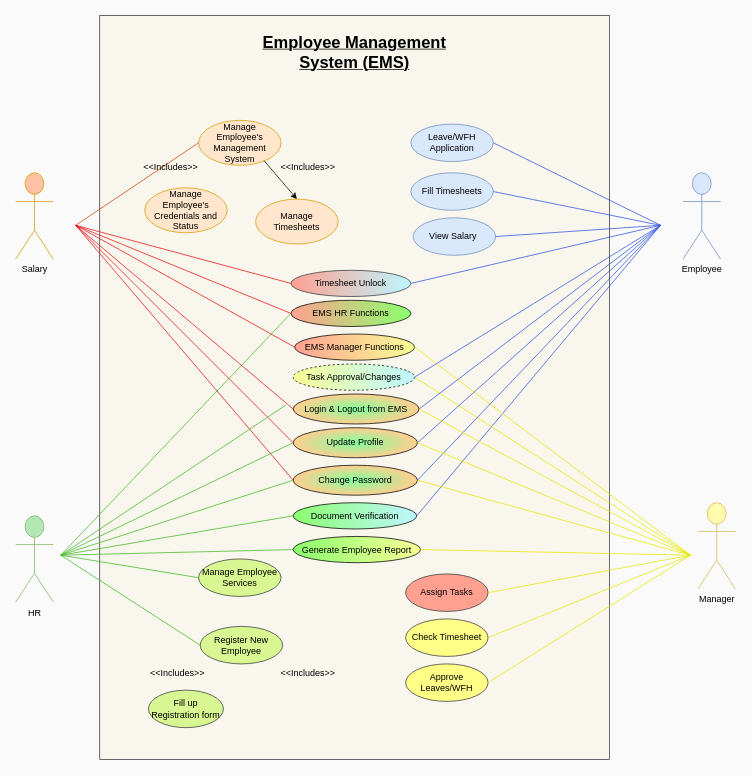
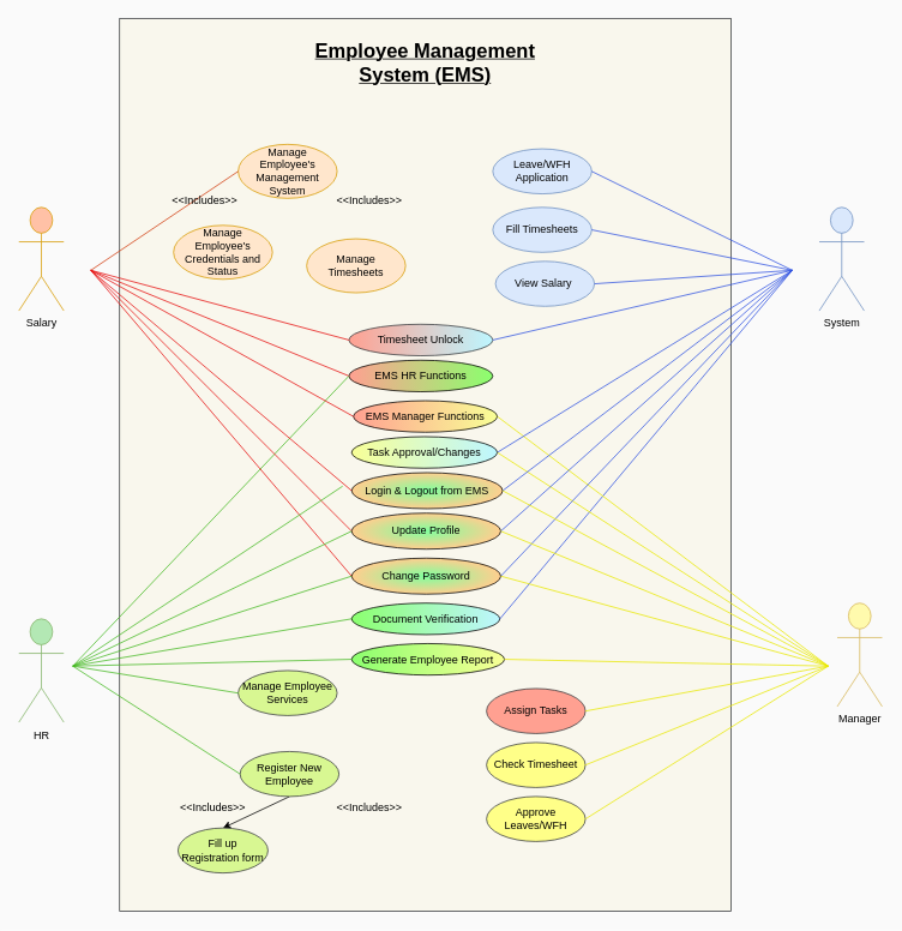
  <mxCell id="0" />
  <mxCell id="1" parent="0" />
  <mxCell id="2" value="" style="html=1;fillColor=#f9f7ed;strokeColor=#36393d;" parent="1" vertex="1"><mxGeometry x="132" y="20" width="680" height="992.5" as="geometry" /></mxCell>
  <mxCell id="3" value="Manage&lt;br&gt;Employee's Management System" style="ellipse;whiteSpace=wrap;html=1;fillColor=#ffe6cc;strokeColor=#d79b00;" parent="1" vertex="1"><mxGeometry x="263.88" y="160" width="110" height="60" as="geometry" /></mxCell>
  <mxCell id="4" value="Manage&lt;br&gt;Employee's Credentials and Status" style="ellipse;whiteSpace=wrap;html=1;fillColor=#ffe6cc;strokeColor=#d79b00;" parent="1" vertex="1"><mxGeometry x="192" y="250" width="110" height="60" as="geometry" /></mxCell>
  <mxCell id="5" value="Manage Timesheets" style="ellipse;whiteSpace=wrap;html=1;fillColor=#ffe6cc;strokeColor=#d79b00;" parent="1" vertex="1"><mxGeometry x="340" y="265" width="110" height="60" as="geometry" /></mxCell>
- <mxCell id="6" value="Employee" style="shape=umlActor;verticalLabelPosition=bottom;verticalAlign=top;html=1;fillColor=#dae8fc;strokeColor=#6c8ebf;" parent="1" vertex="1"><mxGeometry x="910" y="230" width="50" height="115" as="geometry" /></mxCell>
+ <mxCell id="6" value="System" style="shape=umlActor;verticalLabelPosition=bottom;verticalAlign=top;html=1;fillColor=#dae8fc;strokeColor=#6c8ebf;" parent="1" vertex="1"><mxGeometry x="910" y="230" width="50" height="115" as="geometry" /></mxCell>
  <mxCell id="7" value="Leave/WFH Application" style="ellipse;whiteSpace=wrap;html=1;fillColor=#dae8fc;strokeColor=#6c8ebf;" parent="1" vertex="1"><mxGeometry x="547" y="165" width="110" height="50" as="geometry" /></mxCell>
  <mxCell id="8" value="Fill Timesheets" style="ellipse;whiteSpace=wrap;html=1;fillColor=#dae8fc;strokeColor=#6c8ebf;" parent="1" vertex="1"><mxGeometry x="547" y="230" width="110" height="50" as="geometry" /></mxCell>
  <mxCell id="9" value="View Salary&amp;nbsp;" style="ellipse;whiteSpace=wrap;html=1;fillColor=#dae8fc;strokeColor=#6c8ebf;" parent="1" vertex="1"><mxGeometry x="550" y="290" width="110" height="50" as="geometry" /></mxCell>
  <mxCell id="10" value="Assign Tasks" style="ellipse;whiteSpace=wrap;html=1;fillColor=#ffa091;strokeColor=#36393d;" parent="1" vertex="1"><mxGeometry x="540" y="765" width="110" height="50" as="geometry" /></mxCell>
  <mxCell id="11" value="Approve Leaves/WFH" style="ellipse;whiteSpace=wrap;html=1;fillColor=#ffff88;strokeColor=#36393d;" parent="1" vertex="1"><mxGeometry x="540" y="885" width="110" height="50" as="geometry" /></mxCell>
  <mxCell id="12" value="Check Timesheet" style="ellipse;whiteSpace=wrap;html=1;fillColor=#ffff88;strokeColor=#36393d;" parent="1" vertex="1"><mxGeometry x="540" y="825" width="110" height="50" as="geometry" /></mxCell>
  <mxCell id="13" value="Login &amp;amp; Logout from EMS" style="ellipse;whiteSpace=wrap;html=1;gradientColor=#FFCE8F;fillColor=#80FF9D;gradientDirection=radial;" parent="1" vertex="1"><mxGeometry x="390" y="525" width="168" height="40" as="geometry" /></mxCell>
  <mxCell id="14" value="Update Profile" style="ellipse;whiteSpace=wrap;html=1;fillColor=#80FF9D;gradientColor=#FFCE8F;gradientDirection=radial;" parent="1" vertex="1"><mxGeometry x="390" y="570" width="165.88" height="40" as="geometry" /></mxCell>
  <mxCell id="15" value="Change Password" style="ellipse;whiteSpace=wrap;html=1;fillColor=#80FF9D;gradientColor=#FFCE8F;gradientDirection=radial;" parent="1" vertex="1"><mxGeometry x="390" y="620" width="165.88" height="40" as="geometry" /></mxCell>
  <mxCell id="16" value="&lt;b&gt;&lt;u&gt;&lt;font style=&quot;font-size: 22px;&quot;&gt;Employee Management System (EMS)&lt;/font&gt;&lt;/u&gt;&lt;/b&gt;" style="text;html=1;strokeColor=none;fillColor=none;align=center;verticalAlign=middle;whiteSpace=wrap;rounded=0;" parent="1" vertex="1"><mxGeometry x="313" y="60" width="318" height="20" as="geometry" /></mxCell>
  <mxCell id="17" value="HR" style="shape=umlActor;verticalLabelPosition=bottom;verticalAlign=top;html=1;fillColor=#B3E8B4;strokeColor=#82b366;" parent="1" vertex="1"><mxGeometry x="20" y="687.5" width="50" height="115" as="geometry" /></mxCell>
  <mxCell id="18" value="Document Verification" style="ellipse;whiteSpace=wrap;html=1;gradientColor=#BDF6FF;gradientDirection=east;fillColor=#8BFF6E;" parent="1" vertex="1"><mxGeometry x="390" y="670" width="164.88" height="35" as="geometry" /></mxCell>
+ <mxCell id="19" style="edgeStyle=none;rounded=0;orthogonalLoop=1;jettySize=auto;html=1;exitX=0.5;exitY=1;exitDx=0;exitDy=0;entryX=0.5;entryY=0;entryDx=0;entryDy=0;" parent="1" source="20" target="21" edge="1"><mxGeometry relative="1" as="geometry" /></mxCell>
  <mxCell id="20" value="Register New Employee" style="ellipse;whiteSpace=wrap;html=1;fillColor=#D8F792;strokeColor=#36393d;" parent="1" vertex="1"><mxGeometry x="266" y="835" width="110" height="50" as="geometry" /></mxCell>
  <mxCell id="21" value="Fill up Registration form" style="ellipse;whiteSpace=wrap;html=1;fillColor=#D8F792;strokeColor=#36393d;" parent="1" vertex="1"><mxGeometry x="197" y="920" width="100" height="50" as="geometry" /></mxCell>
  <mxCell id="22" value="Manage Employee Services" style="ellipse;whiteSpace=wrap;html=1;fillColor=#D8F792;strokeColor=#36393d;" parent="1" vertex="1"><mxGeometry x="263.88" y="745" width="110" height="50" as="geometry" /></mxCell>
  <mxCell id="23" value="&amp;lt;&amp;lt;Includes&amp;gt;&amp;gt;" style="text;html=1;strokeColor=none;fillColor=none;align=center;verticalAlign=middle;whiteSpace=wrap;rounded=0;" parent="1" vertex="1"><mxGeometry x="380" y="890" width="60" height="15" as="geometry" /></mxCell>
  <mxCell id="24" value="Salary" style="shape=umlActor;verticalLabelPosition=bottom;verticalAlign=top;html=1;fillColor=#FFC1A6;strokeColor=#d79b00;" parent="1" vertex="1"><mxGeometry x="20" y="230" width="50" height="115" as="geometry" /></mxCell>
  <mxCell id="25" value="Manager" style="shape=umlActor;verticalLabelPosition=bottom;verticalAlign=top;html=1;fillColor=#FFFAAD;strokeColor=#d6b656;" parent="1" vertex="1"><mxGeometry x="930" y="670" width="50" height="115" as="geometry" /></mxCell>
  <mxCell id="26" value="" style="endArrow=none;html=1;rounded=0;entryX=0;entryY=0.5;entryDx=0;entryDy=0;fillColor=#ffe6cc;strokeColor=#D13A0D;" parent="1" target="3" edge="1"><mxGeometry width="50" height="50" relative="1" as="geometry"><mxPoint x="100" y="300" as="sourcePoint" /><mxPoint x="620" y="430" as="targetPoint" /></mxGeometry></mxCell>
  <mxCell id="27" value="Generate Employee Report" style="ellipse;whiteSpace=wrap;html=1;gradientColor=#F8FF96;fillColor=#8BFF6E;gradientDirection=east;" parent="1" vertex="1"><mxGeometry x="390" y="715" width="170" height="35" as="geometry" /></mxCell>
  <mxCell id="28" value="" style="endArrow=none;html=1;rounded=0;entryX=0;entryY=0.5;entryDx=0;entryDy=0;strokeColor=#44B821;" parent="1" target="27" edge="1"><mxGeometry width="50" height="50" relative="1" as="geometry"><mxPoint x="80" y="740" as="sourcePoint" /><mxPoint x="273.88" y="215" as="targetPoint" /></mxGeometry></mxCell>
  <mxCell id="29" value="" style="endArrow=none;html=1;rounded=0;exitX=1;exitY=0.5;exitDx=0;exitDy=0;strokeColor=#2F53E0;" parent="1" source="9" edge="1"><mxGeometry width="50" height="50" relative="1" as="geometry"><mxPoint x="660" y="420" as="sourcePoint" /><mxPoint x="880" y="300" as="targetPoint" /></mxGeometry></mxCell>
  <mxCell id="30" value="" style="endArrow=none;html=1;rounded=0;exitX=1;exitY=0.5;exitDx=0;exitDy=0;strokeColor=#2F53E0;" parent="1" source="8" edge="1"><mxGeometry width="50" height="50" relative="1" as="geometry"><mxPoint x="670" y="335" as="sourcePoint" /><mxPoint x="880" y="300" as="targetPoint" /></mxGeometry></mxCell>
  <mxCell id="31" value="" style="endArrow=none;html=1;rounded=0;exitX=1;exitY=0.5;exitDx=0;exitDy=0;strokeColor=#2F53E0;" parent="1" source="7" edge="1"><mxGeometry width="50" height="50" relative="1" as="geometry"><mxPoint x="680" y="345" as="sourcePoint" /><mxPoint x="880" y="300" as="targetPoint" /></mxGeometry></mxCell>
  <mxCell id="32" style="edgeStyle=none;rounded=0;orthogonalLoop=1;jettySize=auto;html=1;exitX=0.5;exitY=1;exitDx=0;exitDy=0;" parent="1" edge="1"><mxGeometry relative="1" as="geometry"><mxPoint x="482" y="470" as="sourcePoint" /><mxPoint x="482" y="470" as="targetPoint" /></mxGeometry></mxCell>
  <mxCell id="33" value="" style="endArrow=none;html=1;rounded=0;entryX=1;entryY=0.5;entryDx=0;entryDy=0;strokeColor=#E8E800;" parent="1" target="27" edge="1"><mxGeometry width="50" height="50" relative="1" as="geometry"><mxPoint x="920" y="740" as="sourcePoint" /><mxPoint x="530" y="460" as="targetPoint" /></mxGeometry></mxCell>
  <mxCell id="34" value="" style="endArrow=none;html=1;rounded=0;entryX=0;entryY=0.5;entryDx=0;entryDy=0;strokeColor=#44B821;" parent="1" target="18" edge="1"><mxGeometry width="50" height="50" relative="1" as="geometry"><mxPoint x="80" y="740" as="sourcePoint" /><mxPoint x="407" y="425" as="targetPoint" /></mxGeometry></mxCell>
  <mxCell id="35" value="" style="endArrow=none;html=1;rounded=0;exitX=1;exitY=0.5;exitDx=0;exitDy=0;strokeColor=#2F53E0;" parent="1" source="18" edge="1"><mxGeometry width="50" height="50" relative="1" as="geometry"><mxPoint x="670" y="335" as="sourcePoint" /><mxPoint x="880" y="300" as="targetPoint" /></mxGeometry></mxCell>
  <mxCell id="36" value="Timesheet Unlock" style="ellipse;whiteSpace=wrap;html=1;fillColor=#FFA091;strokeColor=#36393d;gradientColor=#BDF6FF;gradientDirection=east;" parent="1" vertex="1"><mxGeometry x="387" y="360" width="160" height="35" as="geometry" /></mxCell>
  <mxCell id="37" value="" style="endArrow=none;html=1;rounded=0;entryX=0;entryY=0.5;entryDx=0;entryDy=0;strokeColor=#E60E0E;" parent="1" target="36" edge="1"><mxGeometry width="50" height="50" relative="1" as="geometry"><mxPoint x="100" y="300" as="sourcePoint" /><mxPoint x="273.88" y="355" as="targetPoint" /></mxGeometry></mxCell>
  <mxCell id="38" value="" style="endArrow=none;html=1;rounded=0;exitX=1;exitY=0.5;exitDx=0;exitDy=0;strokeColor=#2F53E0;" parent="1" source="36" edge="1"><mxGeometry width="50" height="50" relative="1" as="geometry"><mxPoint x="570" y="480" as="sourcePoint" /><mxPoint x="880" y="300" as="targetPoint" /></mxGeometry></mxCell>
  <mxCell id="39" value="EMS HR Functions" style="ellipse;whiteSpace=wrap;html=1;gradientColor=#8BFF6E;gradientDirection=east;fillColor=#FFA091;" parent="1" vertex="1"><mxGeometry x="387" y="400" width="160" height="35" as="geometry" /></mxCell>
  <mxCell id="40" value="" style="endArrow=none;html=1;rounded=0;entryX=0;entryY=0.5;entryDx=0;entryDy=0;strokeColor=#E60E0E;" parent="1" target="39" edge="1"><mxGeometry width="50" height="50" relative="1" as="geometry"><mxPoint x="100" y="300" as="sourcePoint" /><mxPoint x="397" y="387.5" as="targetPoint" /></mxGeometry></mxCell>
  <mxCell id="41" value="" style="endArrow=none;html=1;rounded=0;entryX=0;entryY=0.5;entryDx=0;entryDy=0;strokeColor=#44B821;" parent="1" target="39" edge="1"><mxGeometry width="50" height="50" relative="1" as="geometry"><mxPoint x="80" y="740" as="sourcePoint" /><mxPoint x="400" y="475" as="targetPoint" /></mxGeometry></mxCell>
  <mxCell id="42" value="EMS Manager Functions" style="ellipse;whiteSpace=wrap;html=1;gradientColor=#F8FF96;gradientDirection=east;fillColor=#FFA091;" parent="1" vertex="1"><mxGeometry x="392" y="445" width="160" height="35" as="geometry" /></mxCell>
  <mxCell id="43" value="" style="endArrow=none;html=1;rounded=0;entryX=0;entryY=0.5;entryDx=0;entryDy=0;strokeColor=#E60E0E;" parent="1" target="42" edge="1"><mxGeometry width="50" height="50" relative="1" as="geometry"><mxPoint x="100" y="300" as="sourcePoint" /><mxPoint x="402" y="427.5" as="targetPoint" /></mxGeometry></mxCell>
  <mxCell id="44" value="" style="endArrow=none;html=1;rounded=0;entryX=1;entryY=0.5;entryDx=0;entryDy=0;strokeColor=#E8E800;" parent="1" target="42" edge="1"><mxGeometry width="50" height="50" relative="1" as="geometry"><mxPoint x="920" y="740" as="sourcePoint" /><mxPoint x="567" y="560" as="targetPoint" /></mxGeometry></mxCell>
- <mxCell id="45" value="Task Approval/Changes" style="ellipse;whiteSpace=wrap;html=1;gradientColor=#BDF6FF;gradientDirection=east;fillColor=#F8FF96;dashed=1;" parent="1" vertex="1"><mxGeometry x="390" y="485" width="162" height="35" as="geometry" /></mxCell>
+ <mxCell id="45" value="Task Approval/Changes" style="ellipse;whiteSpace=wrap;html=1;gradientColor=#BDF6FF;gradientDirection=east;fillColor=#F8FF96;" parent="1" vertex="1"><mxGeometry x="390" y="485" width="162" height="35" as="geometry" /></mxCell>
  <mxCell id="46" value="" style="endArrow=none;html=1;rounded=0;entryX=1;entryY=0.5;entryDx=0;entryDy=0;strokeColor=#E8E800;" parent="1" target="45" edge="1"><mxGeometry width="50" height="50" relative="1" as="geometry"><mxPoint x="920" y="740" as="sourcePoint" /><mxPoint x="562" y="472.5" as="targetPoint" /></mxGeometry></mxCell>
  <mxCell id="47" value="" style="endArrow=none;html=1;rounded=0;exitX=1;exitY=0.5;exitDx=0;exitDy=0;strokeColor=#2F53E0;" parent="1" source="45" edge="1"><mxGeometry width="50" height="50" relative="1" as="geometry"><mxPoint x="560" y="562.5" as="sourcePoint" /><mxPoint x="880" y="300" as="targetPoint" /></mxGeometry></mxCell>
  <mxCell id="48" value="" style="endArrow=none;html=1;rounded=0;entryX=0;entryY=0.5;entryDx=0;entryDy=0;strokeColor=#44B821;" parent="1" target="22" edge="1"><mxGeometry width="50" height="50" relative="1" as="geometry"><mxPoint x="80" y="740" as="sourcePoint" /><mxPoint x="402" y="725" as="targetPoint" /></mxGeometry></mxCell>
  <mxCell id="49" value="" style="endArrow=none;html=1;rounded=0;entryX=0;entryY=0.5;entryDx=0;entryDy=0;strokeColor=#44B821;" parent="1" target="20" edge="1"><mxGeometry width="50" height="50" relative="1" as="geometry"><mxPoint x="80" y="740" as="sourcePoint" /><mxPoint x="241.76" y="795" as="targetPoint" /></mxGeometry></mxCell>
  <mxCell id="50" value="" style="endArrow=none;html=1;rounded=0;entryX=1;entryY=0.5;entryDx=0;entryDy=0;strokeColor=#E8E800;" parent="1" target="10" edge="1"><mxGeometry width="50" height="50" relative="1" as="geometry"><mxPoint x="920" y="740" as="sourcePoint" /><mxPoint x="572" y="725" as="targetPoint" /></mxGeometry></mxCell>
  <mxCell id="51" value="" style="endArrow=none;html=1;rounded=0;entryX=1;entryY=0.5;entryDx=0;entryDy=0;strokeColor=#E8E800;" parent="1" target="12" edge="1"><mxGeometry width="50" height="50" relative="1" as="geometry"><mxPoint x="920" y="740" as="sourcePoint" /><mxPoint x="660" y="800" as="targetPoint" /></mxGeometry></mxCell>
  <mxCell id="52" value="" style="endArrow=none;html=1;rounded=0;entryX=1;entryY=0.5;entryDx=0;entryDy=0;strokeColor=#E8E800;" parent="1" target="11" edge="1"><mxGeometry width="50" height="50" relative="1" as="geometry"><mxPoint x="920" y="740" as="sourcePoint" /><mxPoint x="660" y="860" as="targetPoint" /></mxGeometry></mxCell>
  <mxCell id="53" value="" style="endArrow=none;html=1;rounded=0;entryX=0;entryY=0.5;entryDx=0;entryDy=0;strokeColor=#E60E0E;" parent="1" target="14" edge="1"><mxGeometry width="50" height="50" relative="1" as="geometry"><mxPoint x="100" y="300" as="sourcePoint" /><mxPoint x="402" y="472.5" as="targetPoint" /></mxGeometry></mxCell>
  <mxCell id="54" value="" style="endArrow=none;html=1;rounded=0;entryX=0;entryY=0.5;entryDx=0;entryDy=0;strokeColor=#E60E0E;" parent="1" target="13" edge="1"><mxGeometry width="50" height="50" relative="1" as="geometry"><mxPoint x="100" y="300" as="sourcePoint" /><mxPoint x="402" y="512.5" as="targetPoint" /></mxGeometry></mxCell>
  <mxCell id="55" value="" style="endArrow=none;html=1;rounded=0;entryX=0;entryY=0.5;entryDx=0;entryDy=0;strokeColor=#E60E0E;" parent="1" target="15" edge="1"><mxGeometry width="50" height="50" relative="1" as="geometry"><mxPoint x="100" y="300" as="sourcePoint" /><mxPoint x="412" y="522.5" as="targetPoint" /></mxGeometry></mxCell>
  <mxCell id="56" value="" style="endArrow=none;html=1;rounded=0;exitX=1;exitY=0.5;exitDx=0;exitDy=0;strokeColor=#2F53E0;" parent="1" source="13" edge="1"><mxGeometry width="50" height="50" relative="1" as="geometry"><mxPoint x="130" y="330" as="sourcePoint" /><mxPoint x="880" y="300" as="targetPoint" /></mxGeometry></mxCell>
  <mxCell id="57" value="" style="endArrow=none;html=1;rounded=0;exitX=1;exitY=0.5;exitDx=0;exitDy=0;strokeColor=#2F53E0;" parent="1" source="14" edge="1"><mxGeometry width="50" height="50" relative="1" as="geometry"><mxPoint x="568" y="555" as="sourcePoint" /><mxPoint x="880" y="300" as="targetPoint" /></mxGeometry></mxCell>
  <mxCell id="58" value="" style="endArrow=none;html=1;rounded=0;exitX=1;exitY=0.5;exitDx=0;exitDy=0;strokeColor=#2F53E0;" parent="1" source="15" edge="1"><mxGeometry width="50" height="50" relative="1" as="geometry"><mxPoint x="578" y="565" as="sourcePoint" /><mxPoint x="880" y="300" as="targetPoint" /></mxGeometry></mxCell>
  <mxCell id="59" value="" style="endArrow=none;html=1;rounded=0;strokeColor=#44B821;" parent="1" edge="1"><mxGeometry width="50" height="50" relative="1" as="geometry"><mxPoint x="80" y="740" as="sourcePoint" /><mxPoint x="380" y="540" as="targetPoint" /></mxGeometry></mxCell>
  <mxCell id="60" value="" style="endArrow=none;html=1;rounded=0;entryX=0;entryY=0.5;entryDx=0;entryDy=0;strokeColor=#44B821;" parent="1" target="14" edge="1"><mxGeometry width="50" height="50" relative="1" as="geometry"><mxPoint x="80" y="740" as="sourcePoint" /><mxPoint x="390" y="550" as="targetPoint" /></mxGeometry></mxCell>
  <mxCell id="61" value="" style="endArrow=none;html=1;rounded=0;entryX=0;entryY=0.5;entryDx=0;entryDy=0;strokeColor=#44B821;" parent="1" target="15" edge="1"><mxGeometry width="50" height="50" relative="1" as="geometry"><mxPoint x="80" y="740" as="sourcePoint" /><mxPoint x="386" y="600" as="targetPoint" /></mxGeometry></mxCell>
  <mxCell id="62" value="" style="endArrow=none;html=1;rounded=0;entryX=1;entryY=0.5;entryDx=0;entryDy=0;strokeColor=#E8E800;" parent="1" target="13" edge="1"><mxGeometry width="50" height="50" relative="1" as="geometry"><mxPoint x="920" y="740" as="sourcePoint" /><mxPoint x="560" y="742.5" as="targetPoint" /></mxGeometry></mxCell>
  <mxCell id="63" value="" style="endArrow=none;html=1;rounded=0;entryX=1;entryY=0.5;entryDx=0;entryDy=0;strokeColor=#E8E800;" parent="1" target="14" edge="1"><mxGeometry width="50" height="50" relative="1" as="geometry"><mxPoint x="920" y="740" as="sourcePoint" /><mxPoint x="568" y="555" as="targetPoint" /></mxGeometry></mxCell>
  <mxCell id="64" value="" style="endArrow=none;html=1;rounded=0;entryX=1;entryY=0.5;entryDx=0;entryDy=0;strokeColor=#E8E800;" parent="1" target="15" edge="1"><mxGeometry width="50" height="50" relative="1" as="geometry"><mxPoint x="920" y="740" as="sourcePoint" /><mxPoint x="568" y="600" as="targetPoint" /></mxGeometry></mxCell>
  <mxCell id="65" value="&amp;lt;&amp;lt;Includes&amp;gt;&amp;gt;" style="text;html=1;strokeColor=none;fillColor=none;align=center;verticalAlign=middle;whiteSpace=wrap;rounded=0;" vertex="1" parent="1"><mxGeometry x="206" y="890" width="60" height="15" as="geometry" /></mxCell>
- <mxCell id="66" style="edgeStyle=none;rounded=0;orthogonalLoop=1;jettySize=auto;html=1;exitX=0.794;exitY=0.898;exitDx=0;exitDy=0;entryX=0.5;entryY=0;entryDx=0;entryDy=0;exitPerimeter=0;" edge="1" parent="1" source="3" target="5"><mxGeometry relative="1" as="geometry"><mxPoint x="414.93" y="215" as="sourcePoint" /><mxPoint x="370" y="248.36" as="targetPoint" /></mxGeometry></mxCell>
  <mxCell id="67" value="&amp;lt;&amp;lt;Includes&amp;gt;&amp;gt;" style="text;html=1;strokeColor=none;fillColor=none;align=center;verticalAlign=middle;whiteSpace=wrap;rounded=0;" vertex="1" parent="1"><mxGeometry x="380" y="215" width="60" height="15" as="geometry" /></mxCell>
  <mxCell id="68" value="&amp;lt;&amp;lt;Includes&amp;gt;&amp;gt;" style="text;html=1;strokeColor=none;fillColor=none;align=center;verticalAlign=middle;whiteSpace=wrap;rounded=0;" vertex="1" parent="1"><mxGeometry x="197" y="215" width="60" height="15" as="geometry" /></mxCell>
